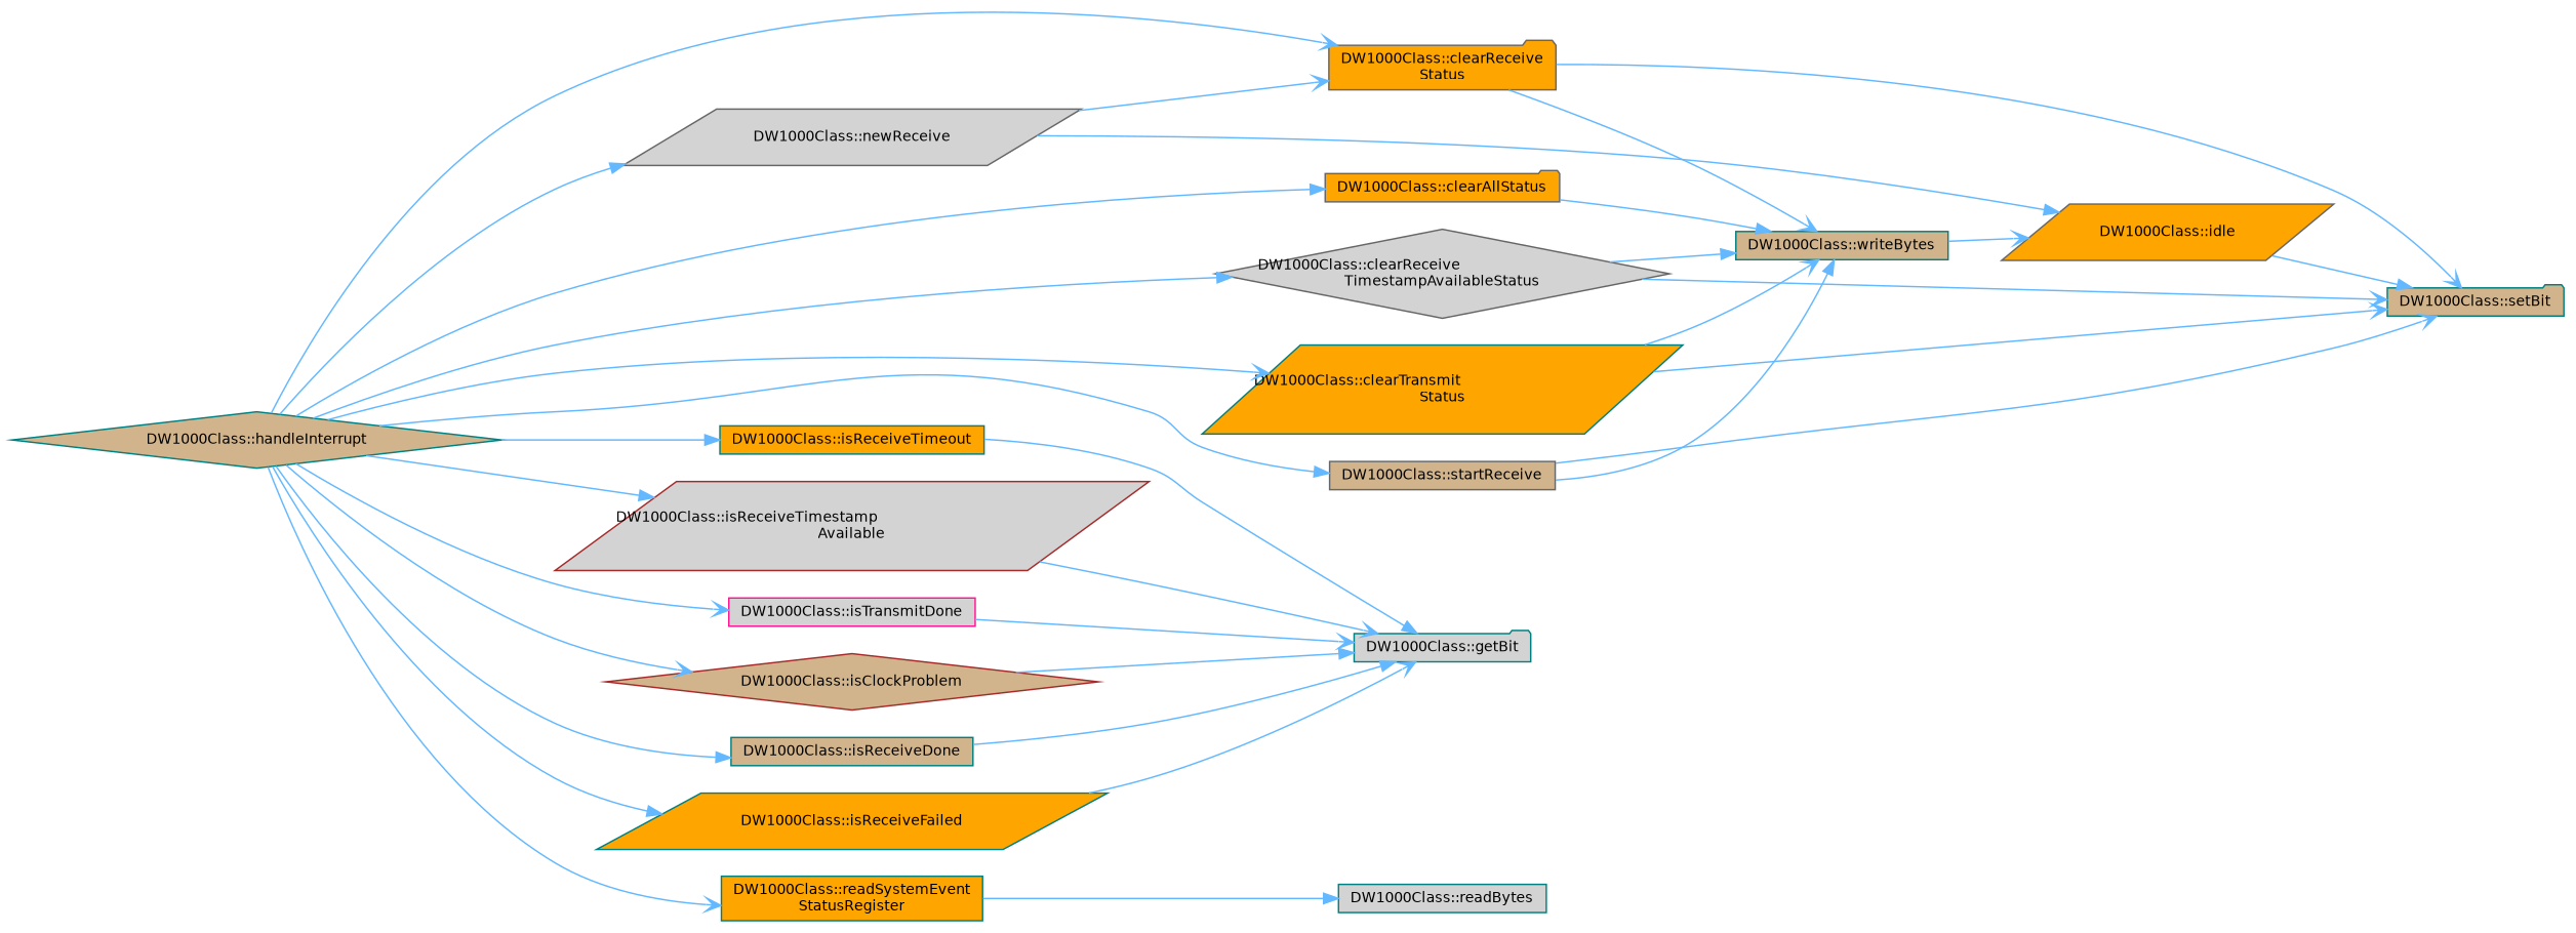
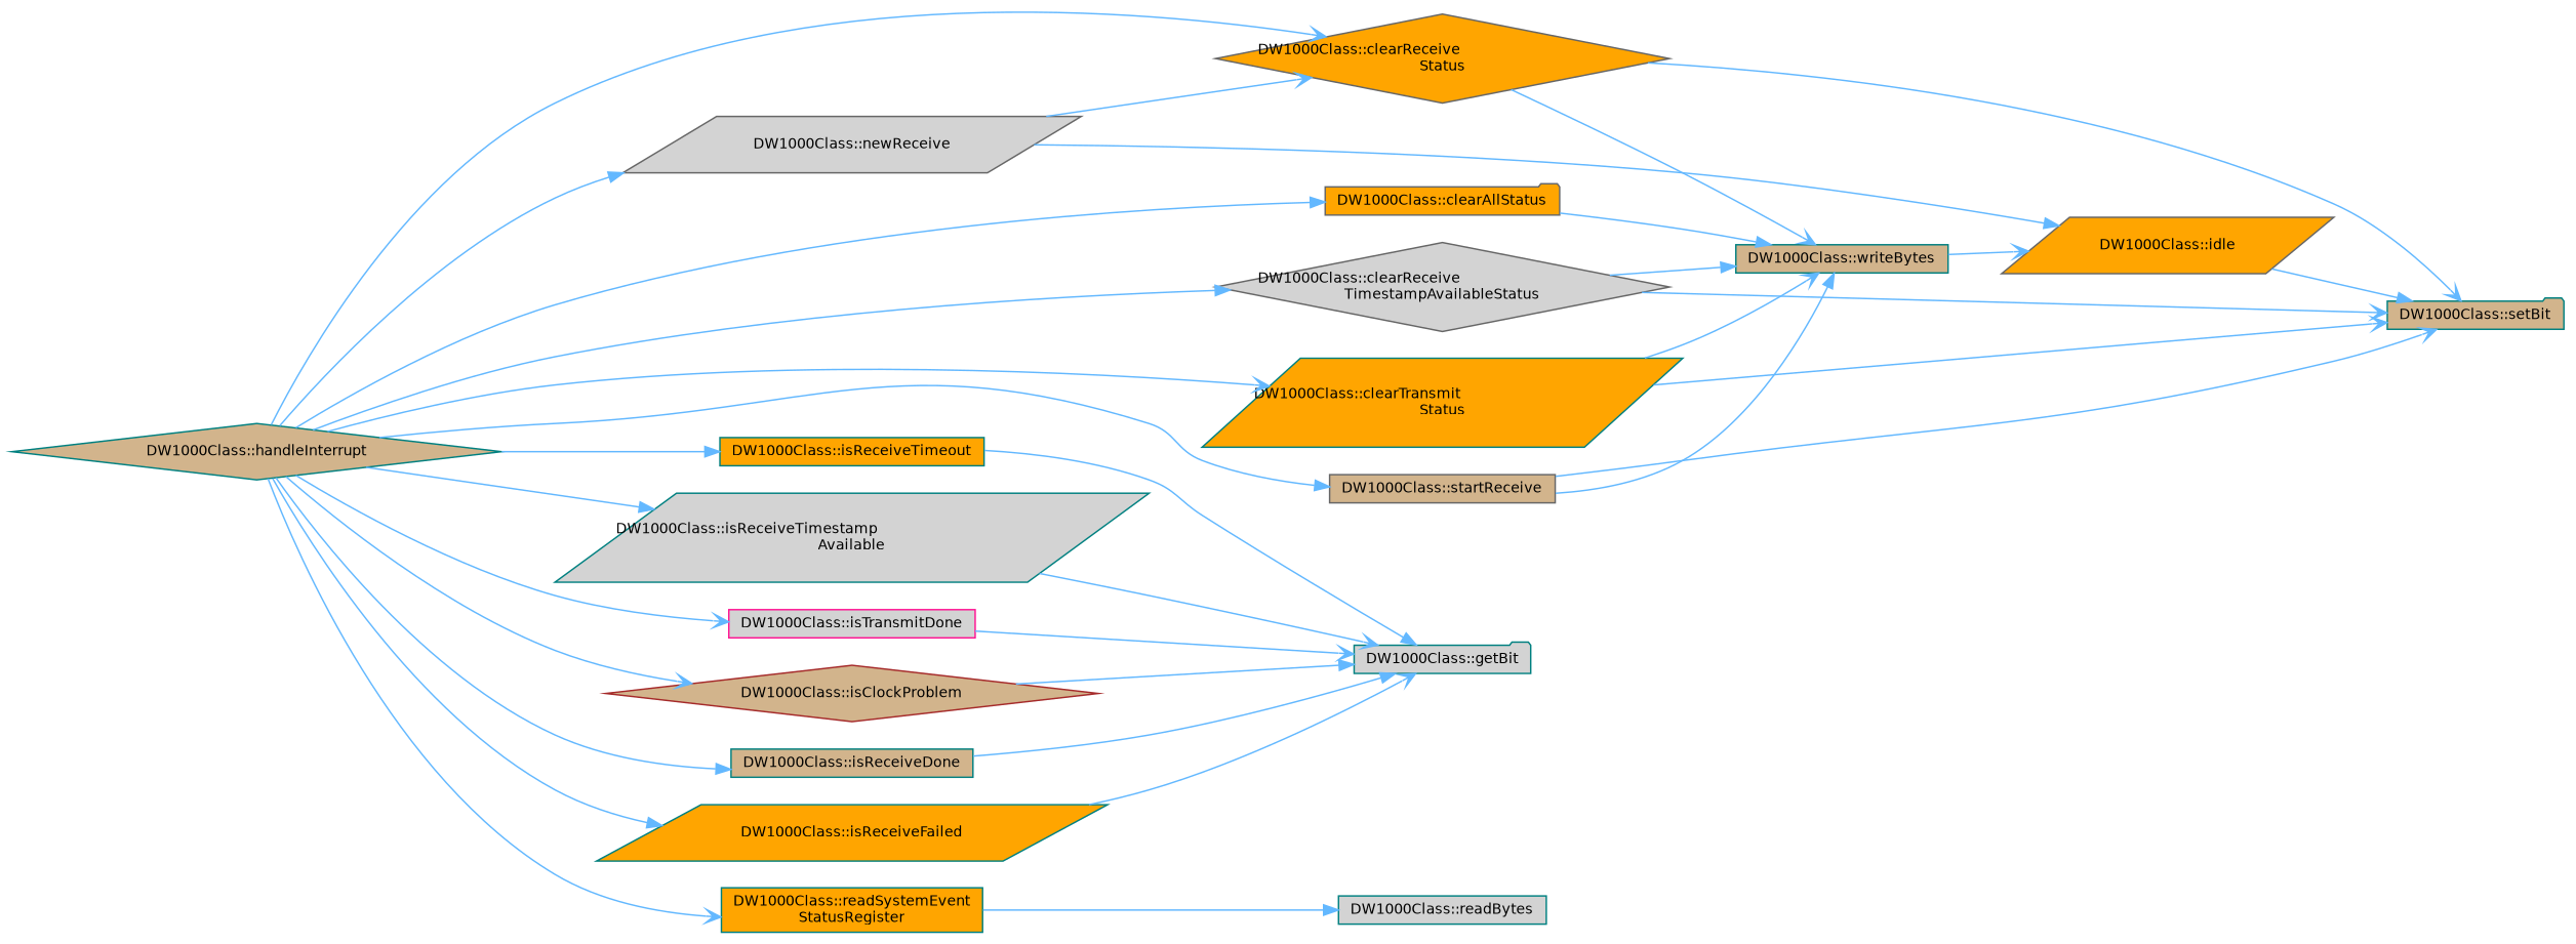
  digraph {
    rankdir=LR
    node [color=teal fillcolor=orange fontname=Helvetica fontsize=10 shape=box style=filled]
    edge [arrowhead=normal color=steelblue1 fontname=Helvetica fontsize=10 labelfontname=Helvetica labelfontsize=10 style=solid]
    n1 [fillcolor=tan fontcolor=black height=0.2 label="DW1000Class::handleInterrupt" shape=diamond width=0.4]
    n2 [color=gray40 height=0.2 label="DW1000Class::clearAllStatus" shape=folder width=0.4]
-   n3 [color=gray40 height=0.2 label="DW1000Class::clearReceive\lStatus" shape=folder width=0.4]
+   n3 [color=gray40 height=0.2 label="DW1000Class::clearReceive\lStatus" shape=diamond width=0.4]
    n4 [color=gray40 fillcolor=lightgrey height=0.2 label="DW1000Class::clearReceive\lTimestampAvailableStatus" shape=diamond width=0.4]
    n5 [height=0.2 label="DW1000Class::clearTransmit\lStatus" shape=parallelogram width=0.4]
    n6 [color=brown fillcolor=tan height=0.2 label="DW1000Class::isClockProblem" shape=diamond width=0.4]
    n7 [fillcolor=tan height=0.2 label="DW1000Class::isReceiveDone" width=0.4]
    n8 [height=0.2 label="DW1000Class::isReceiveFailed" shape=parallelogram width=0.4]
    n9 [height=0.2 label="DW1000Class::isReceiveTimeout" width=0.4]
-   n10 [color=brown fillcolor=lightgrey height=0.2 label="DW1000Class::isReceiveTimestamp\lAvailable" shape=parallelogram width=0.4]
+   n10 [fillcolor=lightgrey height=0.2 label="DW1000Class::isReceiveTimestamp\lAvailable" shape=parallelogram width=0.4]
    n11 [color=deeppink fillcolor=lightgrey height=0.2 label="DW1000Class::isTransmitDone" width=0.4]
    n12 [color=gray40 fillcolor=lightgrey height=0.2 label="DW1000Class::newReceive" shape=parallelogram width=0.4]
    n13 [height=0.2 label="DW1000Class::readSystemEvent\lStatusRegister" width=0.4]
    n14 [color=gray40 fillcolor=tan height=0.2 label="DW1000Class::startReceive" width=0.4]
    n15 [fillcolor=tan height=0.2 label="DW1000Class::writeBytes" width=0.4]
    n16 [fillcolor=tan height=0.2 label="DW1000Class::setBit" shape=folder width=0.4]
    n17 [fillcolor=lightgrey height=0.2 label="DW1000Class::getBit" shape=folder width=0.4]
    n18 [color=gray40 height=0.2 label="DW1000Class::idle" shape=parallelogram width=0.4]
    n19 [fillcolor=lightgrey height=0.2 label="DW1000Class::readBytes" width=0.4]
    n1 -> n2
    n1 -> n3 [arrowhead=vee]
    n1 -> n4
    n1 -> n5 [arrowhead=vee]
    n1 -> n6 [arrowhead=vee]
    n1 -> n7
    n1 -> n8
    n1 -> n9
    n1 -> n10
    n1 -> n11 [arrowhead=vee]
    n1 -> n12
    n1 -> n13 [arrowhead=vee]
    n1 -> n14
    n2 -> n15
    n3 -> n15 [arrowhead=vee]
    n3 -> n16 [arrowhead=vee]
    n4 -> n15
    n4 -> n16 [arrowhead=vee]
    n5 -> n15 [arrowhead=vee]
    n5 -> n16 [arrowhead=vee]
    n6 -> n17
    n7 -> n17
    n8 -> n17 [arrowhead=vee]
    n9 -> n17
    n10 -> n17 [arrowhead=vee]
    n11 -> n17 [arrowhead=vee]
    n12 -> n3 [arrowhead=vee]
    n12 -> n18
    n13 -> n19
    n14 -> n15
    n14 -> n16 [arrowhead=vee]
    n15 -> n18 [arrowhead=vee]
    n18 -> n16
  }
